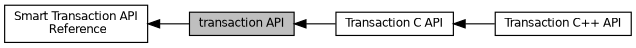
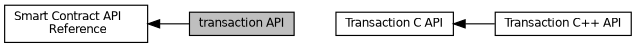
  digraph {
    rankdir=LR
    node [color=black fillcolor=white fontname=Helvetica fontsize=10 shape=record style=filled]
    edge [dir=back fontname=Helvetica fontsize=10 labelfontname=Helvetica labelfontsize=10 shape=plaintext style=solid]
    n1 [height=0.2 label="Transaction C API" width=0.4]
    n2 [height=0.2 label="Transaction C++ API" width=0.4]
-   n3 [height=0.2 label="Smart Transaction API\l Reference" width=0.4]
+   n3 [height=0.2 label="Smart Contract API\l Reference" width=0.4]
    n4 [fillcolor=grey75 fontcolor=black height=0.2 label="transaction API" width=0.4]
    n1 -> n2
    n3 -> n4
-   n4 -> n1
  }
